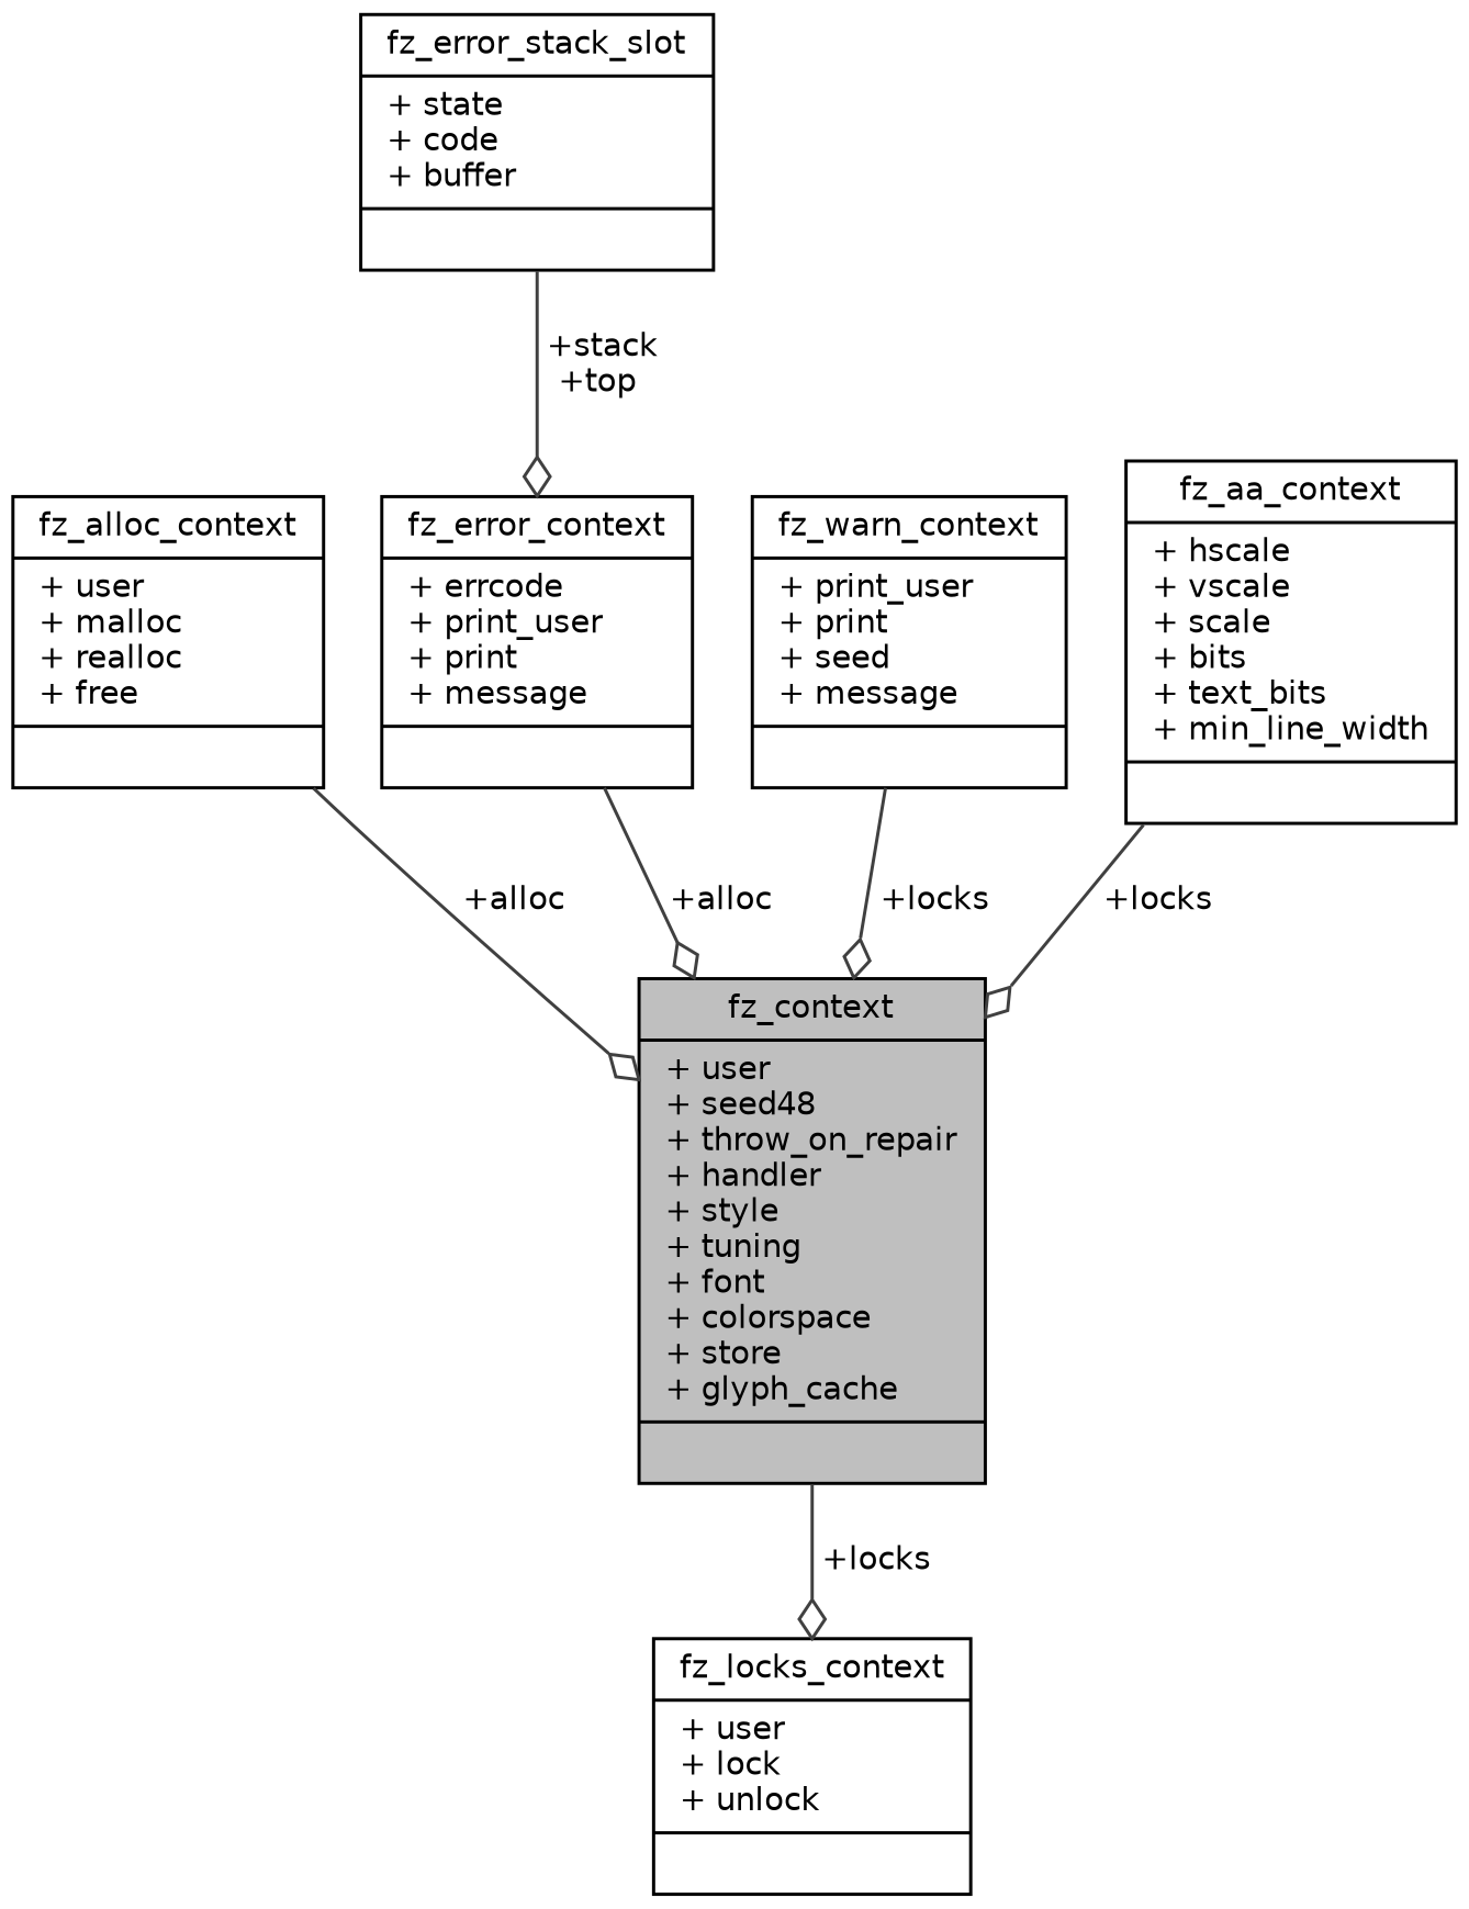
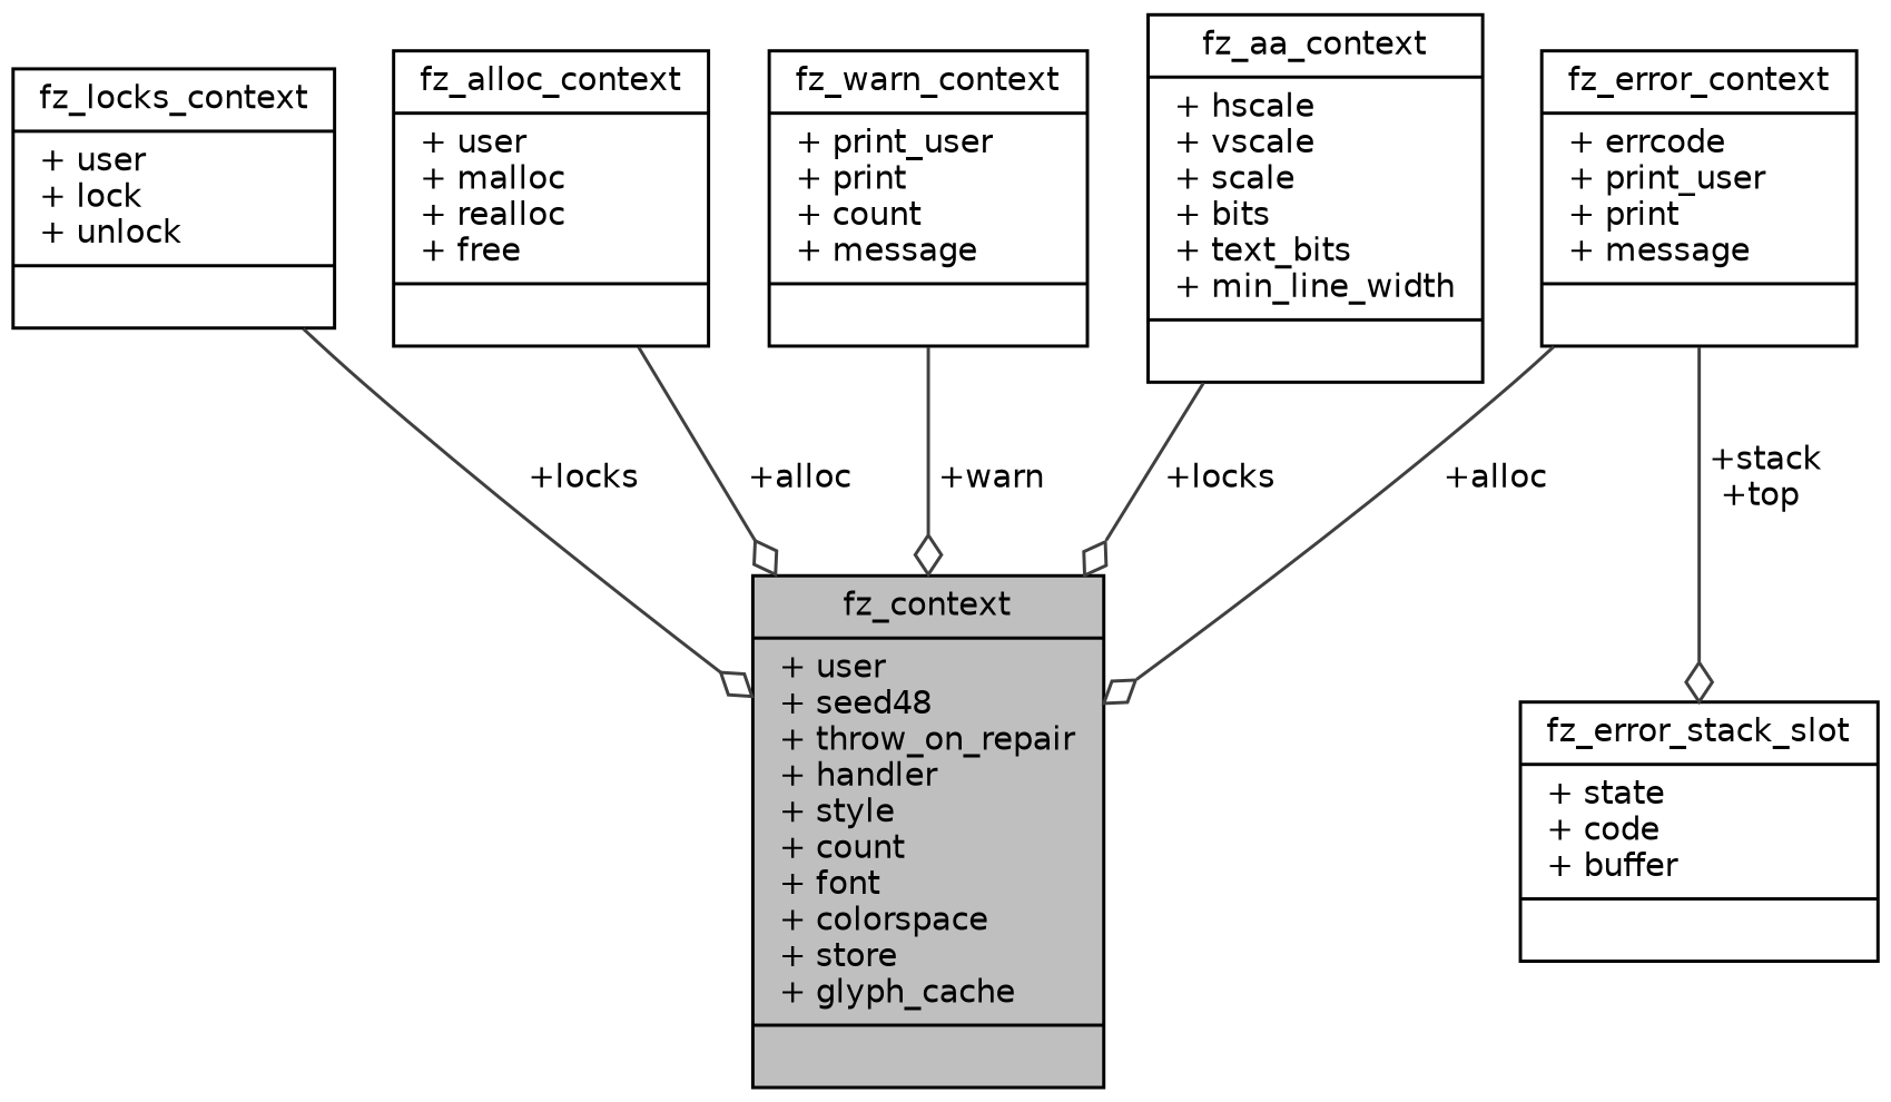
  digraph {
    node [color=black fillcolor=white fontname=Helvetica fontsize=10 shape=record style=filled]
    edge [arrowhead=odiamond color=grey25 fontname=Helvetica fontsize=10 labelfontname=Helvetica labelfontsize=10 style=solid]
-   n1 [fillcolor=grey75 fontcolor=black height=0.2 label="{fz_context\n|+ user\l+ seed48\l+ throw_on_repair\l+ handler\l+ style\l+ tuning\l+ font\l+ colorspace\l+ store\l+ glyph_cache\l|}" width=0.4]
+   n1 [fillcolor=grey75 fontcolor=black height=0.2 label="{fz_context\n|+ user\l+ seed48\l+ throw_on_repair\l+ handler\l+ style\l+ count\l+ font\l+ colorspace\l+ store\l+ glyph_cache\l|}" width=0.4]
    n2 [height=0.2 label="{fz_alloc_context\n|+ user\l+ malloc\l+ realloc\l+ free\l|}" width=0.4]
    n3 [height=0.2 label="{fz_locks_context\n|+ user\l+ lock\l+ unlock\l|}" width=0.4]
    n4 [height=0.2 label="{fz_error_context\n|+ errcode\l+ print_user\l+ print\l+ message\l|}" width=0.4]
    n5 [height=0.2 label="{fz_error_stack_slot\n|+ state\l+ code\l+ buffer\l|}" width=0.4]
-   n6 [height=0.2 label="{fz_warn_context\n|+ print_user\l+ print\l+ seed\l+ message\l|}" width=0.4]
+   n6 [height=0.2 label="{fz_warn_context\n|+ print_user\l+ print\l+ count\l+ message\l|}" width=0.4]
    n7 [height=0.2 label="{fz_aa_context\n|+ hscale\l+ vscale\l+ scale\l+ bits\l+ text_bits\l+ min_line_width\l|}" width=0.4]
    n2 -> n1 [label=" +alloc"]
-   n1 -> n3 [label=" +locks"]
+   n3 -> n1 [label=" +locks"]
    n4 -> n1 [label=" +alloc"]
-   n5 -> n4 [label=" +stack\n+top"]
-   n6 -> n1 [label=" +locks"]
+   n4 -> n5 [label=" +stack\n+top"]
+   n6 -> n1 [label=" +warn"]
    n7 -> n1 [label=" +locks"]
  }
